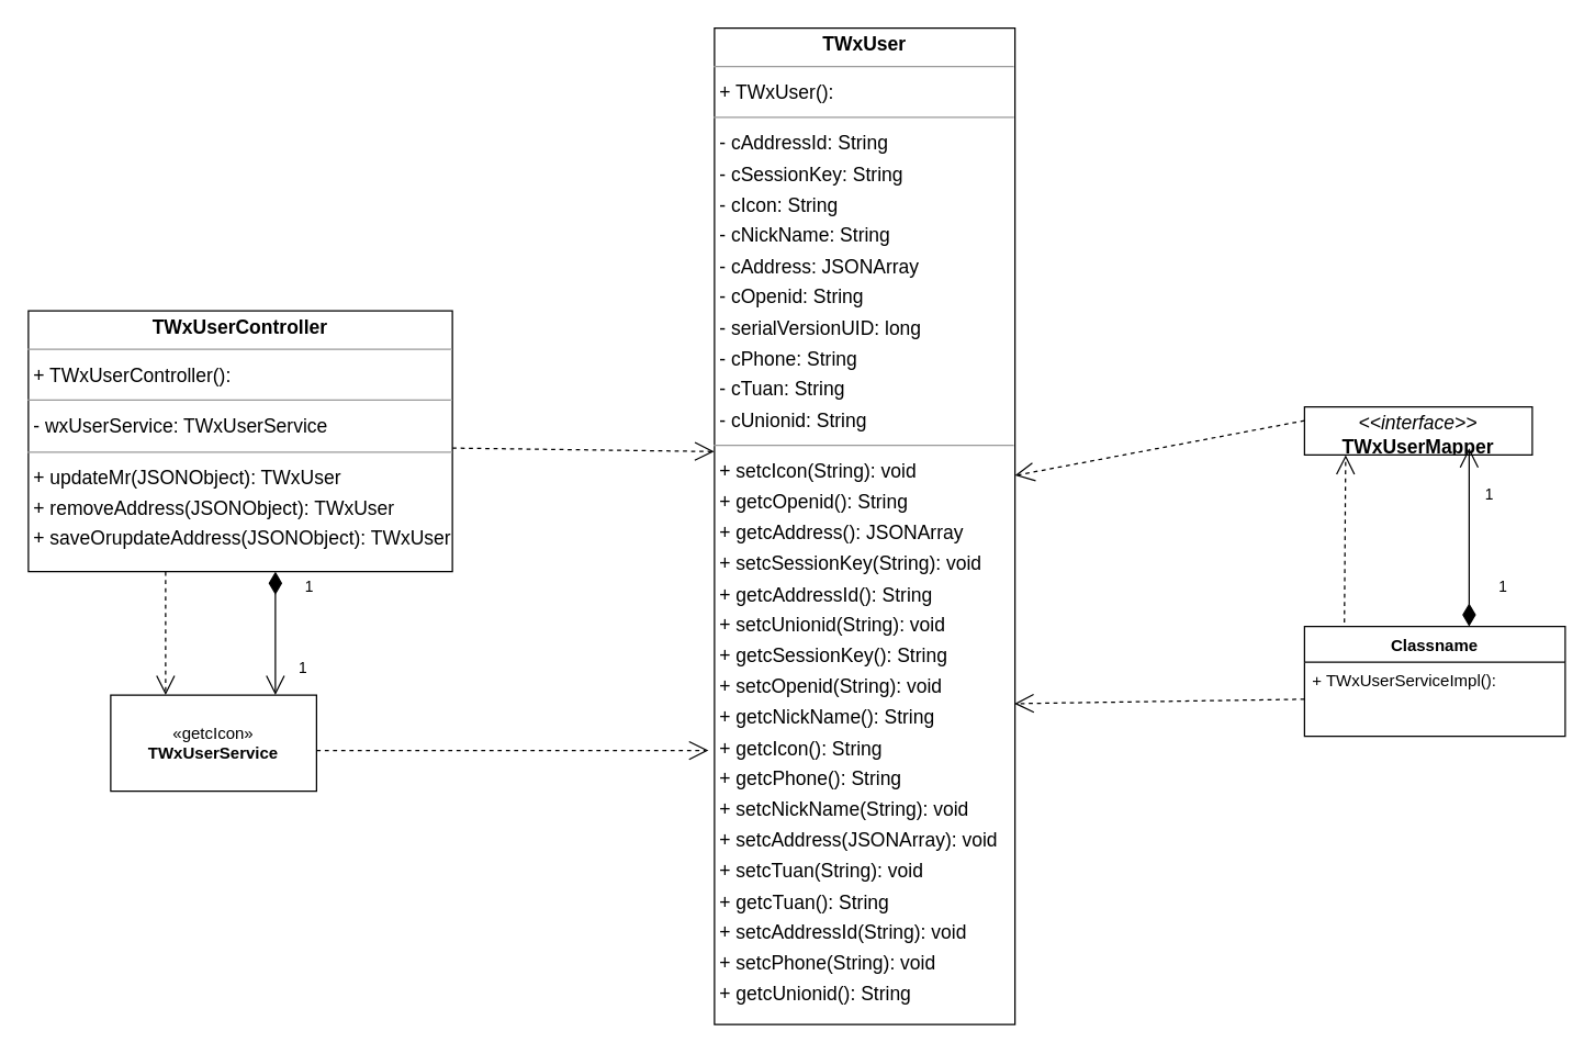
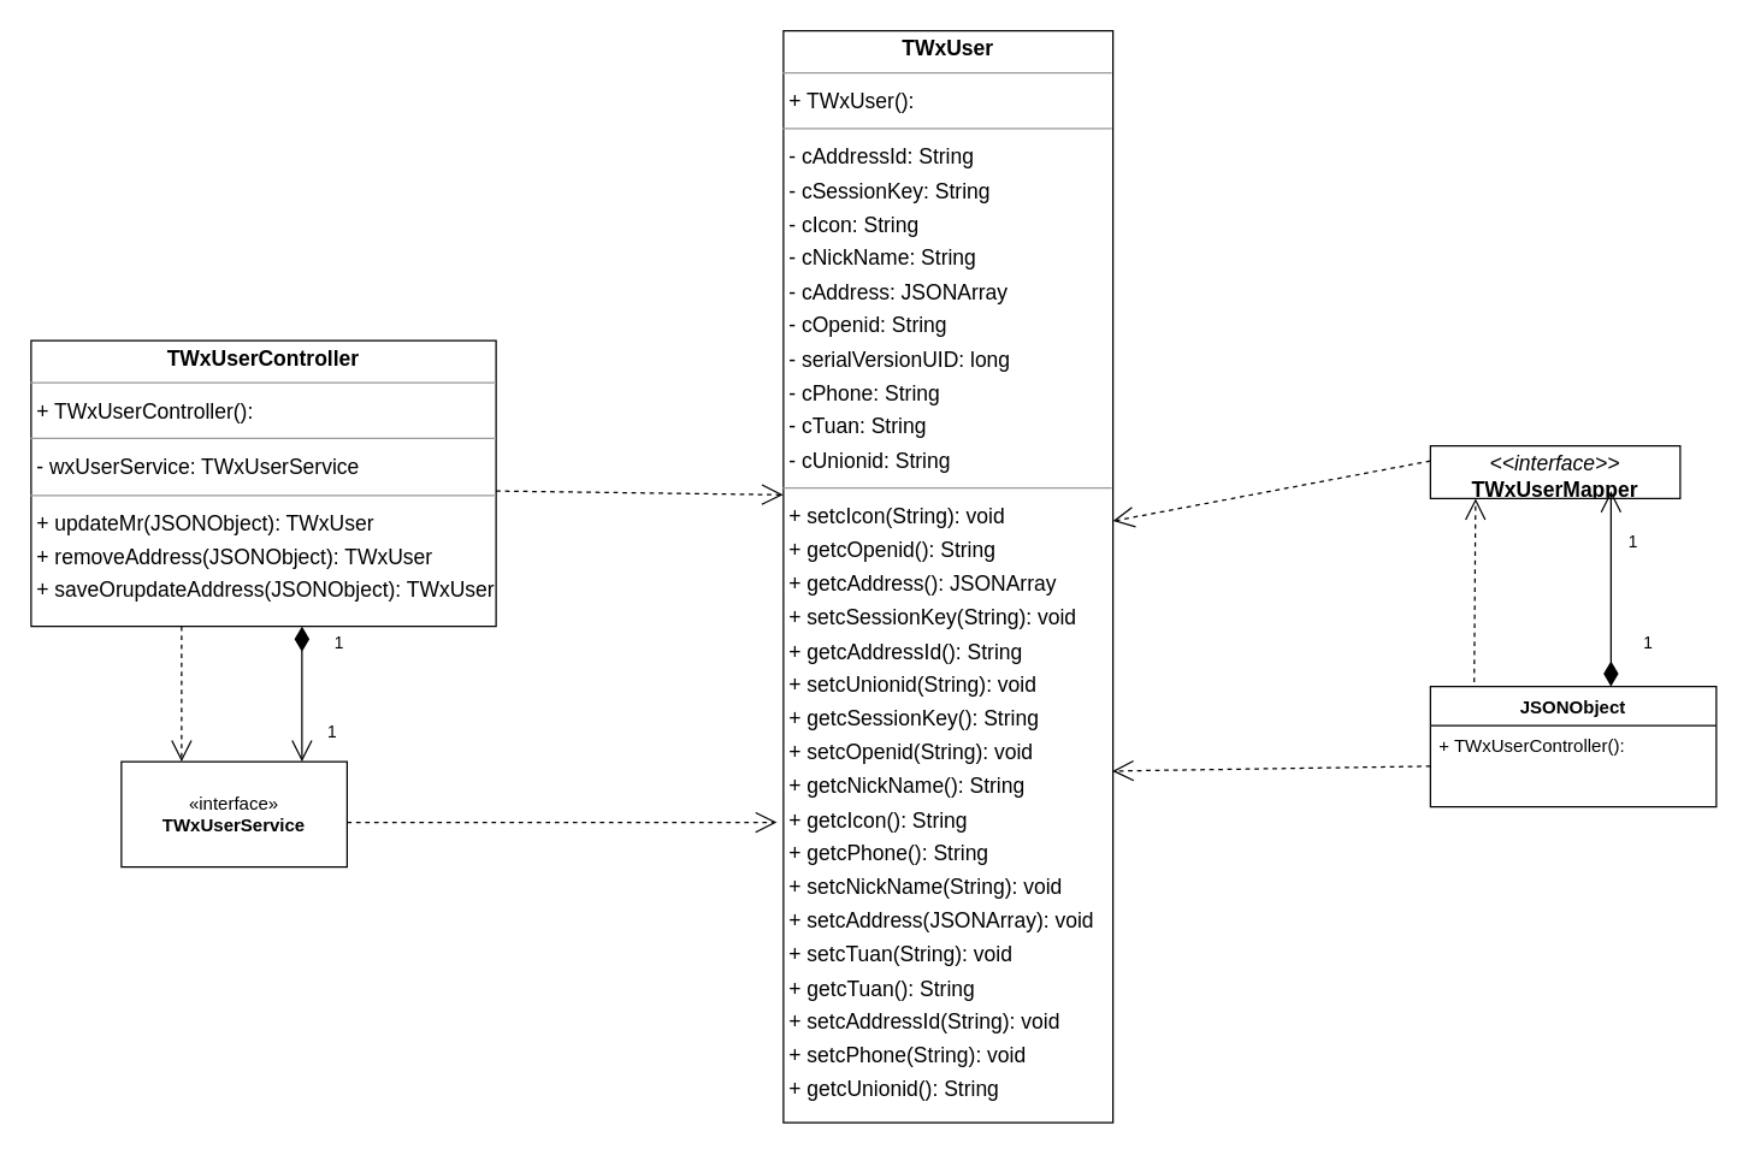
  <mxCell id="0" />
  <mxCell id="1" parent="0" />
  <mxCell id="2" value="&lt;p style=&quot;margin:0px;margin-top:4px;text-align:center;&quot;&gt;&lt;b&gt;TWxUser&lt;/b&gt;&lt;/p&gt;&lt;hr size=&quot;1&quot;/&gt;&lt;p style=&quot;margin:0 0 0 4px;line-height:1.6;&quot;&gt;+ TWxUser(): &lt;/p&gt;&lt;hr size=&quot;1&quot;/&gt;&lt;p style=&quot;margin:0 0 0 4px;line-height:1.6;&quot;&gt;- cAddressId: String&lt;br/&gt;- cSessionKey: String&lt;br/&gt;- cIcon: String&lt;br/&gt;- cNickName: String&lt;br/&gt;- cAddress: JSONArray&lt;br/&gt;- cOpenid: String&lt;br/&gt;- serialVersionUID: long&lt;br/&gt;- cPhone: String&lt;br/&gt;- cTuan: String&lt;br/&gt;- cUnionid: String&lt;/p&gt;&lt;hr size=&quot;1&quot;/&gt;&lt;p style=&quot;margin:0 0 0 4px;line-height:1.6;&quot;&gt;+ setcIcon(String): void&lt;br/&gt;+ getcOpenid(): String&lt;br/&gt;+ getcAddress(): JSONArray&lt;br/&gt;+ setcSessionKey(String): void&lt;br/&gt;+ getcAddressId(): String&lt;br/&gt;+ setcUnionid(String): void&lt;br/&gt;+ getcSessionKey(): String&lt;br/&gt;+ setcOpenid(String): void&lt;br/&gt;+ getcNickName(): String&lt;br/&gt;+ getcIcon(): String&lt;br/&gt;+ getcPhone(): String&lt;br/&gt;+ setcNickName(String): void&lt;br/&gt;+ setcAddress(JSONArray): void&lt;br/&gt;+ setcTuan(String): void&lt;br/&gt;+ getcTuan(): String&lt;br/&gt;+ setcAddressId(String): void&lt;br/&gt;+ setcPhone(String): void&lt;br/&gt;+ getcUnionid(): String&lt;/p&gt;" style="verticalAlign=top;align=left;overflow=fill;fontSize=14;fontFamily=Helvetica;html=1;rounded=0;shadow=0;comic=0;labelBackgroundColor=none;strokeWidth=1;" parent="1" vertex="1"><mxGeometry x="520" y="20" width="219" height="726" as="geometry" /></mxCell>
  <mxCell id="3" value="&lt;p style=&quot;margin:0px;margin-top:4px;text-align:center;&quot;&gt;&lt;b&gt;TWxUserController&lt;/b&gt;&lt;/p&gt;&lt;hr size=&quot;1&quot;/&gt;&lt;p style=&quot;margin:0 0 0 4px;line-height:1.6;&quot;&gt;+ TWxUserController(): &lt;/p&gt;&lt;hr size=&quot;1&quot;/&gt;&lt;p style=&quot;margin:0 0 0 4px;line-height:1.6;&quot;&gt;- wxUserService: TWxUserService&lt;/p&gt;&lt;hr size=&quot;1&quot;/&gt;&lt;p style=&quot;margin:0 0 0 4px;line-height:1.6;&quot;&gt;+ updateMr(JSONObject): TWxUser&lt;br/&gt;+ removeAddress(JSONObject): TWxUser&lt;br/&gt;+ saveOrupdateAddress(JSONObject): TWxUser&lt;/p&gt;" style="verticalAlign=top;align=left;overflow=fill;fontSize=14;fontFamily=Helvetica;html=1;rounded=0;shadow=0;comic=0;labelBackgroundColor=none;strokeWidth=1;" parent="1" vertex="1"><mxGeometry x="20" y="226" width="309" height="190" as="geometry" /></mxCell>
  <mxCell id="4" value="&lt;p style=&quot;margin:0px;margin-top:4px;text-align:center;&quot;&gt;&lt;i&gt;&amp;lt;&amp;lt;interface&amp;gt;&amp;gt;&lt;/i&gt;&lt;br/&gt;&lt;b&gt;TWxUserMapper&lt;/b&gt;&lt;/p&gt;&lt;hr size=&quot;1&quot;/&gt;" style="verticalAlign=top;align=left;overflow=fill;fontSize=14;fontFamily=Helvetica;html=1;rounded=0;shadow=0;comic=0;labelBackgroundColor=none;strokeWidth=1;" parent="1" vertex="1"><mxGeometry x="950" y="296" width="166" height="35" as="geometry" /></mxCell>
  <mxCell id="5" value="" style="endArrow=open;endSize=12;dashed=1;html=1;rounded=0;entryX=-0.001;entryY=0.425;entryDx=0;entryDy=0;entryPerimeter=0;" parent="1" target="2" edge="1"><mxGeometry width="160" relative="1" as="geometry"><mxPoint x="329" y="326" as="sourcePoint" /><mxPoint x="489" y="326" as="targetPoint" /></mxGeometry></mxCell>
- <mxCell id="6" value="«getcIcon»&lt;br&gt;&lt;b&gt;TWxUserService&lt;/b&gt;" style="html=1;whiteSpace=wrap;" parent="1" vertex="1"><mxGeometry x="80" y="506" width="150" height="70" as="geometry" /></mxCell>
+ <mxCell id="6" value="«interface»&lt;br&gt;&lt;b&gt;TWxUserService&lt;/b&gt;" style="html=1;whiteSpace=wrap;" parent="1" vertex="1"><mxGeometry x="80" y="506" width="150" height="70" as="geometry" /></mxCell>
  <mxCell id="7" value="" style="endArrow=open;endSize=12;dashed=1;html=1;rounded=0;" parent="1" edge="1"><mxGeometry width="160" relative="1" as="geometry"><mxPoint x="120" y="416" as="sourcePoint" /><mxPoint x="120" y="506" as="targetPoint" /></mxGeometry></mxCell>
  <mxCell id="8" value="1" style="endArrow=open;html=1;endSize=12;startArrow=diamondThin;startSize=14;startFill=1;edgeStyle=orthogonalEdgeStyle;align=left;verticalAlign=bottom;rounded=0;" parent="1" edge="1"><mxGeometry x="-0.556" y="20" relative="1" as="geometry"><mxPoint x="200" y="416" as="sourcePoint" /><mxPoint x="200" y="506" as="targetPoint" /><mxPoint as="offset" /></mxGeometry></mxCell>
  <mxCell id="9" value="" style="endArrow=open;endSize=12;dashed=1;html=1;rounded=0;entryX=-0.02;entryY=0.725;entryDx=0;entryDy=0;entryPerimeter=0;exitX=1;exitY=0.576;exitDx=0;exitDy=0;exitPerimeter=0;" parent="1" source="6" target="2" edge="1"><mxGeometry width="160" relative="1" as="geometry"><mxPoint x="240" y="546" as="sourcePoint" /><mxPoint x="400" y="546" as="targetPoint" /></mxGeometry></mxCell>
  <mxCell id="10" value="" style="endArrow=open;endSize=12;dashed=1;html=1;rounded=0;" parent="1" edge="1"><mxGeometry width="160" relative="1" as="geometry"><mxPoint x="950" y="306" as="sourcePoint" /><mxPoint x="739" y="346" as="targetPoint" /></mxGeometry></mxCell>
- <mxCell id="11" value="Classname" style="swimlane;fontStyle=1;align=center;verticalAlign=top;childLayout=stackLayout;horizontal=1;startSize=26;horizontalStack=0;resizeParent=1;resizeParentMax=0;resizeLast=0;collapsible=1;marginBottom=0;whiteSpace=wrap;html=1;" parent="1" vertex="1"><mxGeometry x="950" y="456" width="190" height="80" as="geometry" /></mxCell>
- <mxCell id="12" value="+ TWxUserServiceImpl():" style="text;strokeColor=none;fillColor=none;align=left;verticalAlign=top;spacingLeft=4;spacingRight=4;overflow=hidden;rotatable=0;points=[[0,0.5],[1,0.5]];portConstraint=eastwest;whiteSpace=wrap;html=1;" parent="11" vertex="1"><mxGeometry y="26" width="190" height="54" as="geometry" /></mxCell>
+ <mxCell id="11" value="JSONObject" style="swimlane;fontStyle=1;align=center;verticalAlign=top;childLayout=stackLayout;horizontal=1;startSize=26;horizontalStack=0;resizeParent=1;resizeParentMax=0;resizeLast=0;collapsible=1;marginBottom=0;whiteSpace=wrap;html=1;" parent="1" vertex="1"><mxGeometry x="950" y="456" width="190" height="80" as="geometry" /></mxCell>
+ <mxCell id="12" value="+ TWxUserController():" style="text;strokeColor=none;fillColor=none;align=left;verticalAlign=top;spacingLeft=4;spacingRight=4;overflow=hidden;rotatable=0;points=[[0,0.5],[1,0.5]];portConstraint=eastwest;whiteSpace=wrap;html=1;" parent="11" vertex="1"><mxGeometry y="26" width="190" height="54" as="geometry" /></mxCell>
  <mxCell id="13" value="1" style="endArrow=open;endSize=12;dashed=1;html=1;rounded=0;exitX=0.153;exitY=-0.037;exitDx=0;exitDy=0;exitPerimeter=0;" parent="1" source="11" edge="1"><mxGeometry x="-1" y="760" width="160" relative="1" as="geometry"><mxPoint x="980" y="446" as="sourcePoint" /><mxPoint x="980" y="331" as="targetPoint" /><mxPoint x="1" y="39" as="offset" /></mxGeometry></mxCell>
  <mxCell id="14" value="1" style="endArrow=open;html=1;endSize=12;startArrow=diamondThin;startSize=14;startFill=1;edgeStyle=orthogonalEdgeStyle;align=left;verticalAlign=bottom;rounded=0;" parent="1" edge="1"><mxGeometry x="-0.692" y="-20" relative="1" as="geometry"><mxPoint x="1070" y="456" as="sourcePoint" /><mxPoint x="1070" y="326" as="targetPoint" /><Array as="points"><mxPoint x="1070" y="436" /><mxPoint x="1070" y="436" /></Array><mxPoint as="offset" /></mxGeometry></mxCell>
  <mxCell id="15" value="" style="endArrow=open;endSize=12;dashed=1;html=1;rounded=0;exitX=0;exitY=0.5;exitDx=0;exitDy=0;entryX=0.998;entryY=0.678;entryDx=0;entryDy=0;entryPerimeter=0;" edge="1" parent="1" source="12" target="2"><mxGeometry width="160" relative="1" as="geometry"><mxPoint x="1031" y="596" as="sourcePoint" /><mxPoint x="760" y="596" as="targetPoint" /></mxGeometry></mxCell>
  <mxCell id="16" value="&lt;span style=&quot;color: rgb(0, 0, 0); font-family: Helvetica; font-size: 11px; font-style: normal; font-variant-ligatures: normal; font-variant-caps: normal; font-weight: 400; letter-spacing: normal; orphans: 2; text-align: left; text-indent: 0px; text-transform: none; widows: 2; word-spacing: 0px; -webkit-text-stroke-width: 0px; white-space: nowrap; background-color: rgb(255, 255, 255); text-decoration-thickness: initial; text-decoration-style: initial; text-decoration-color: initial; display: inline !important; float: none;&quot;&gt;1&lt;/span&gt;" style="text;whiteSpace=wrap;html=1;" vertex="1" parent="1"><mxGeometry x="1080" y="346" width="40" height="40" as="geometry" /></mxCell>
